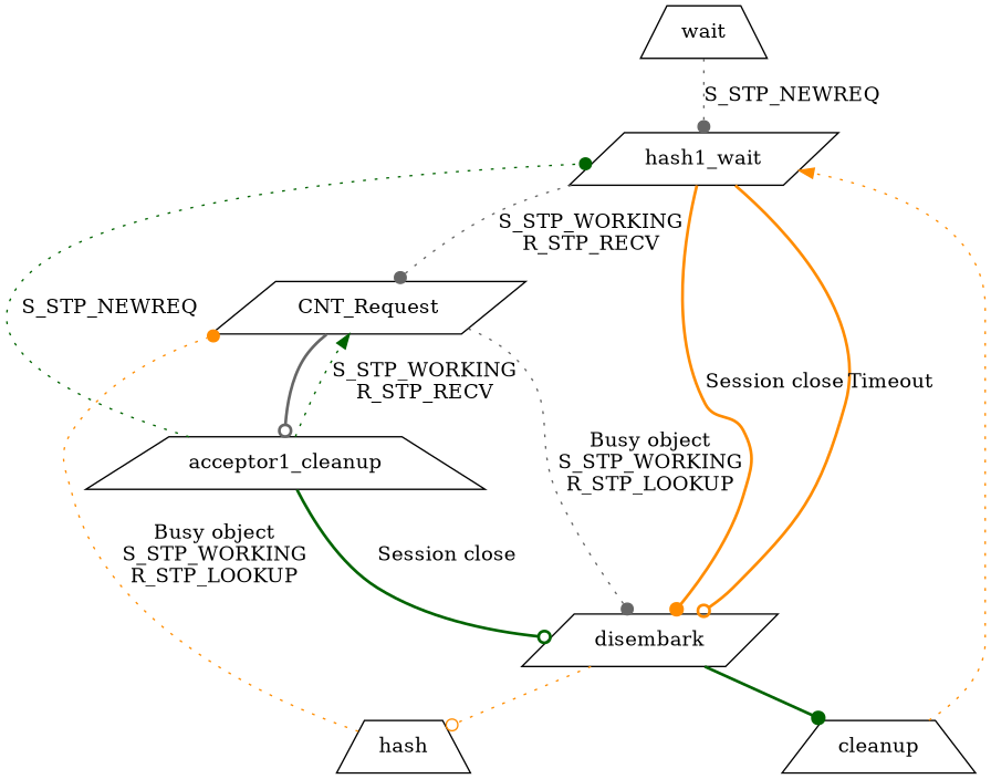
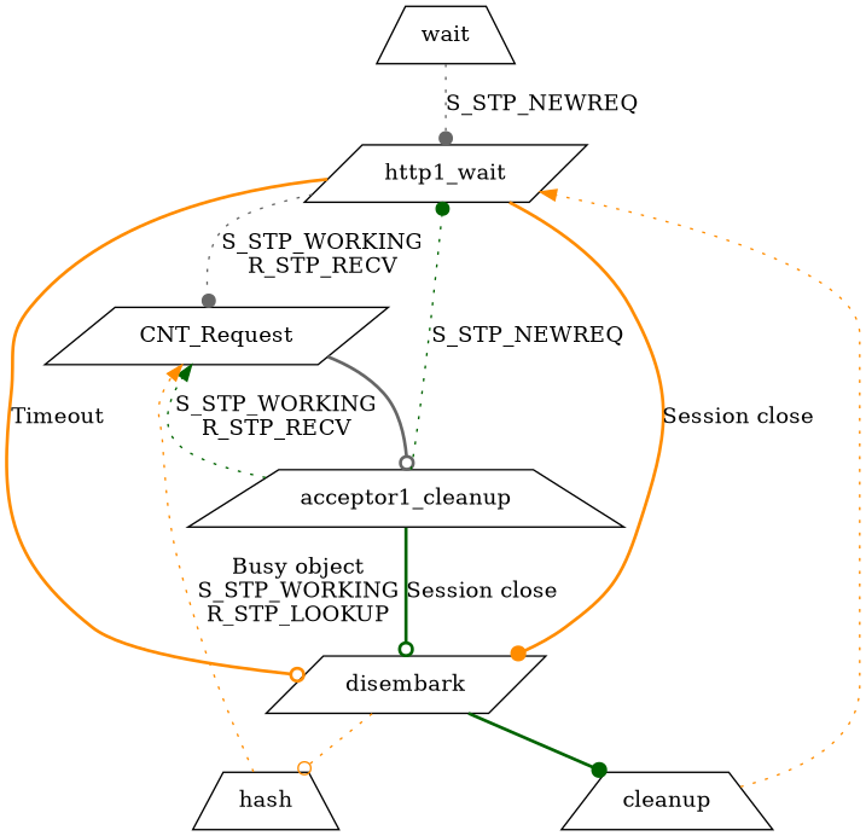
  digraph {
    node [shape=trapezium]
    edge [arrowhead=dot color=darkorange style=dotted]
    n1 [label=wait]
-   http1_wait [shape=parallelogram label=hash1_wait]
+   http1_wait [shape=parallelogram]
    CNT_Request [shape=parallelogram]
    disembark [shape=parallelogram]
    n5 [label=acceptor1_cleanup]
    hash
    n7 [label=cleanup]
    n1 -> http1_wait [align=center color=gray40 label=S_STP_NEWREQ]
    http1_wait -> CNT_Request [color=gray40 label="S_STP_WORKING\nR_STP_RECV"]
    http1_wait -> disembark [label="Session close" style=bold]
    http1_wait -> disembark [arrowhead=odot label=Timeout style=bold]
-   CNT_Request -> disembark [color=gray40 label="Busy object\nS_STP_WORKING\nR_STP_LOOKUP"]
    CNT_Request -> n5 [arrowhead=odot color=gray40 style=bold]
    disembark -> hash [arrowhead=odot]
    disembark -> n7 [color=darkgreen style=bold]
    n5 -> http1_wait [color=darkgreen label=S_STP_NEWREQ]
    n5 -> CNT_Request [arrowhead=normal color=darkgreen label="S_STP_WORKING\nR_STP_RECV"]
    n5 -> disembark [arrowhead=odot color=darkgreen label="Session close" style=bold]
-   hash -> CNT_Request [label="Busy object\nS_STP_WORKING\nR_STP_LOOKUP"]
+   hash -> CNT_Request [arrowhead=normal label="Busy object\nS_STP_WORKING\nR_STP_LOOKUP"]
    n7 -> http1_wait [arrowhead=normal]
  }
